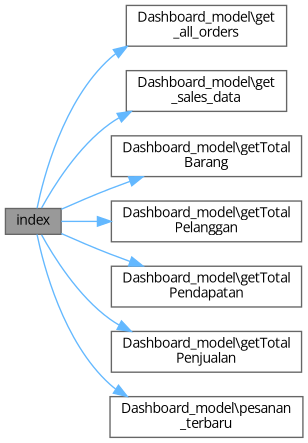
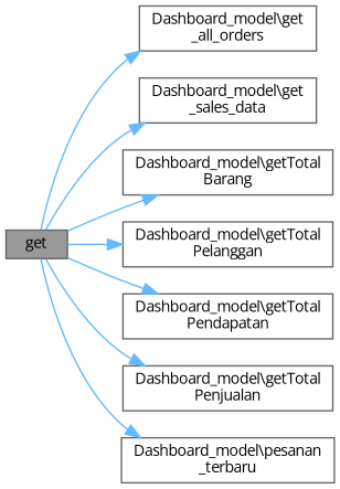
  digraph {
    rankdir=LR
    fontname="Open Sans"
    node [color=grey40 fillcolor=white fontname="Open Sans" fontsize=10 shape=box style=filled]
    edge [color=steelblue1 fontname="Open Sans" fontsize=10 labelfontname=Helvetica labelfontsize=10 style=solid]
-   n1 [color=gray40 fillcolor=grey60 fontcolor=black height=0.2 label=index width=0.4]
+   n1 [color=gray40 fillcolor=grey60 fontcolor=black height=0.2 label=get width=0.4]
    n2 [height=0.2 label="Dashboard_model\\get\l_all_orders" width=0.4]
    n3 [height=0.2 label="Dashboard_model\\get\l_sales_data" width=0.4]
    n4 [height=0.2 label="Dashboard_model\\getTotal\lBarang" width=0.4]
    n5 [height=0.2 label="Dashboard_model\\getTotal\lPelanggan" width=0.4]
    n6 [height=0.2 label="Dashboard_model\\getTotal\lPendapatan" width=0.4]
    n7 [height=0.2 label="Dashboard_model\\getTotal\lPenjualan" width=0.4]
    n8 [height=0.2 label="Dashboard_model\\pesanan\l_terbaru" width=0.4]
    n1 -> n2
    n1 -> n3
    n1 -> n4
    n1 -> n5
    n1 -> n6
    n1 -> n7
    n1 -> n8
  }
